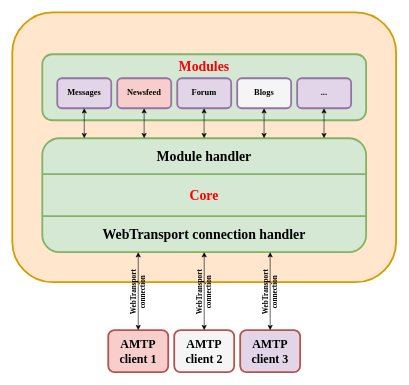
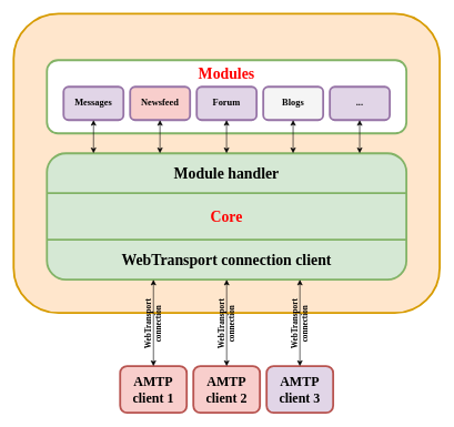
  <mxCell id="0" />
  <mxCell id="1" parent="0" />
  <mxCell id="2" value="" style="rounded=1;whiteSpace=wrap;html=1;fillColor=#ffe6cc;strokeColor=#d79b00;strokeWidth=3;perimeterSpacing=0;fontFamily=Ubuntu;fontSource=https%3A%2F%2Ffonts.googleapis.com%2Fcss%3Ffamily%3DUbuntu;" parent="1" vertex="1"><mxGeometry width="640" height="450" as="geometry" x="20" y="20" /></mxCell>
  <mxCell id="3" value="&lt;font color=&quot;#ff0000&quot; size=&quot;1&quot;&gt;&lt;b style=&quot;font-size: 23px;&quot;&gt;Core&lt;/b&gt;&lt;/font&gt;" style="rounded=1;whiteSpace=wrap;html=1;fillColor=#d5e8d4;strokeColor=#82b366;strokeWidth=3;fontFamily=Ubuntu;fontSource=https%3A%2F%2Ffonts.googleapis.com%2Fcss%3Ffamily%3DUbuntu;" parent="1" vertex="1"><mxGeometry x="70" y="230" width="540" height="190" as="geometry" /></mxCell>
  <mxCell id="4" value="" style="endArrow=classic;startArrow=classic;html=1;rounded=0;exitX=0.5;exitY=0;exitDx=0;exitDy=0;fontFamily=Ubuntu;fontSource=https%3A%2F%2Ffonts.googleapis.com%2Fcss%3Ffamily%3DUbuntu;horizontal=1;" parent="1" source="24" edge="1"><mxGeometry width="50" height="50" relative="1" as="geometry"><mxPoint x="559.66" y="230" as="sourcePoint" /><mxPoint x="559.66" y="130" as="targetPoint" /></mxGeometry></mxCell>
  <mxCell id="5" value="Module handler" style="rounded=1;whiteSpace=wrap;html=1;fontSize=23;fontStyle=1;fillColor=none;strokeColor=none;strokeWidth=3;fontFamily=Ubuntu;fontSource=https%3A%2F%2Ffonts.googleapis.com%2Fcss%3Ffamily%3DUbuntu;" parent="1" vertex="1"><mxGeometry x="70" y="230" width="540" height="60" as="geometry" /></mxCell>
- <mxCell id="6" value="WebTransport connection handler" style="rounded=1;whiteSpace=wrap;html=1;fontSize=23;fontStyle=1;fillColor=none;strokeColor=none;strokeWidth=3;fontFamily=Ubuntu;fontSource=https%3A%2F%2Ffonts.googleapis.com%2Fcss%3Ffamily%3DUbuntu;" parent="1" vertex="1"><mxGeometry x="70" y="360" width="540" height="60" as="geometry" /></mxCell>
+ <mxCell id="6" value="WebTransport connection client" style="rounded=1;whiteSpace=wrap;html=1;fontSize=23;fontStyle=1;fillColor=none;strokeColor=none;strokeWidth=3;fontFamily=Ubuntu;fontSource=https%3A%2F%2Ffonts.googleapis.com%2Fcss%3Ffamily%3DUbuntu;" parent="1" vertex="1"><mxGeometry x="70" y="360" width="540" height="60" as="geometry" /></mxCell>
  <mxCell id="7" value="" style="endArrow=none;html=1;rounded=0;exitX=0;exitY=0;exitDx=0;exitDy=0;strokeColor=#82B366;strokeWidth=3;entryX=1;entryY=0;entryDx=0;entryDy=0;fontFamily=Ubuntu;fontSource=https%3A%2F%2Ffonts.googleapis.com%2Fcss%3Ffamily%3DUbuntu;" parent="1" source="6" target="6" edge="1"><mxGeometry width="50" height="50" relative="1" as="geometry"><mxPoint x="326" y="420" as="sourcePoint" /><mxPoint x="746" y="400" as="targetPoint" /></mxGeometry></mxCell>
  <mxCell id="8" value="" style="endArrow=none;html=1;rounded=0;strokeColor=#82B366;strokeWidth=3;exitX=0;exitY=1;exitDx=0;exitDy=0;entryX=1;entryY=1;entryDx=0;entryDy=0;fontFamily=Ubuntu;fontSource=https%3A%2F%2Ffonts.googleapis.com%2Fcss%3Ffamily%3DUbuntu;" parent="1" source="5" target="5" edge="1"><mxGeometry width="50" height="50" relative="1" as="geometry"><mxPoint x="326" y="420" as="sourcePoint" /><mxPoint x="726" y="450" as="targetPoint" /></mxGeometry></mxCell>
- <mxCell id="9" value="&lt;div style=&quot;font-size: 20px;&quot;&gt;AMTP&lt;/div&gt;&lt;div style=&quot;font-size: 20px;&quot;&gt;client 2&lt;/div&gt;" style="rounded=1;whiteSpace=wrap;html=1;fontStyle=1;fontSize=20;fillColor=#f5f5f5;strokeColor=#b85450;strokeWidth=3;fontFamily=Ubuntu;fontSource=https%3A%2F%2Ffonts.googleapis.com%2Fcss%3Ffamily%3DUbuntu;" parent="1" vertex="1"><mxGeometry x="290" y="550" width="100" height="70" as="geometry" /></mxCell>
+ <mxCell id="9" value="&lt;div style=&quot;font-size: 20px;&quot;&gt;AMTP&lt;/div&gt;&lt;div style=&quot;font-size: 20px;&quot;&gt;client 2&lt;/div&gt;" style="rounded=1;whiteSpace=wrap;html=1;fontStyle=1;fontSize=20;fillColor=#f8cecc;strokeColor=#b85450;strokeWidth=3;fontFamily=Ubuntu;fontSource=https%3A%2F%2Ffonts.googleapis.com%2Fcss%3Ffamily%3DUbuntu;" parent="1" vertex="1"><mxGeometry x="290" y="550" width="100" height="70" as="geometry" /></mxCell>
  <mxCell id="10" value="&lt;div style=&quot;font-size: 20px;&quot;&gt;AMTP&lt;/div&gt;client 3" style="rounded=1;whiteSpace=wrap;html=1;fontStyle=1;fontSize=20;fillColor=#e1d5e7;strokeColor=#b85450;strokeWidth=3;fontFamily=Ubuntu;fontSource=https%3A%2F%2Ffonts.googleapis.com%2Fcss%3Ffamily%3DUbuntu;" parent="1" vertex="1"><mxGeometry x="400" y="550" width="100" height="70" as="geometry" /></mxCell>
  <mxCell id="11" value="&lt;div style=&quot;font-size: 20px;&quot;&gt;&lt;font style=&quot;font-size: 20px;&quot;&gt;AMTP&lt;br style=&quot;font-size: 20px;&quot;&gt;&lt;/font&gt;&lt;/div&gt;&lt;div style=&quot;font-size: 20px;&quot;&gt;&lt;font style=&quot;font-size: 20px;&quot;&gt;client 1&lt;br style=&quot;font-size: 20px;&quot;&gt;&lt;/font&gt;&lt;/div&gt;" style="rounded=1;whiteSpace=wrap;html=1;fontStyle=1;fontSize=20;fillColor=#f8cecc;strokeColor=#b85450;strokeWidth=3;fontFamily=Ubuntu;fontSource=https%3A%2F%2Ffonts.googleapis.com%2Fcss%3Ffamily%3DUbuntu;" parent="1" vertex="1"><mxGeometry x="180" y="550" width="100" height="70" as="geometry" /></mxCell>
  <mxCell id="12" value="" style="endArrow=classic;startArrow=classic;html=1;rounded=0;exitX=0.5;exitY=0;exitDx=0;exitDy=0;fontFamily=Ubuntu;fontSource=https%3A%2F%2Ffonts.googleapis.com%2Fcss%3Ffamily%3DUbuntu;horizontal=1;" parent="1" source="21" edge="1"><mxGeometry width="50" height="50" relative="1" as="geometry"><mxPoint x="229.66" y="230" as="sourcePoint" /><mxPoint x="229.66" y="130" as="targetPoint" /></mxGeometry></mxCell>
  <mxCell id="13" value="" style="endArrow=classic;startArrow=classic;html=1;rounded=0;exitX=0.5;exitY=0;exitDx=0;exitDy=0;fontFamily=Ubuntu;fontSource=https%3A%2F%2Ffonts.googleapis.com%2Fcss%3Ffamily%3DUbuntu;horizontal=1;" parent="1" edge="1"><mxGeometry width="50" height="50" relative="1" as="geometry"><mxPoint x="340" y="550" as="sourcePoint" /><mxPoint x="340" y="420" as="targetPoint" /></mxGeometry></mxCell>
  <mxCell id="14" value="&lt;div style=&quot;font-size: 12px;&quot;&gt;WebTransport&lt;/div&gt;&lt;div style=&quot;font-size: 12px;&quot;&gt;connection&lt;br style=&quot;font-size: 12px;&quot;&gt;&lt;/div&gt;" style="edgeLabel;html=1;align=center;verticalAlign=middle;resizable=0;points=[];labelBackgroundColor=none;fontStyle=1;horizontal=0;fontFamily=Ubuntu;fontSource=https%3A%2F%2Ffonts.googleapis.com%2Fcss%3Ffamily%3DUbuntu;fontSize=12;" parent="13" vertex="1" connectable="0"><mxGeometry x="-0.195" y="-2" relative="1" as="geometry"><mxPoint x="-3" y="-10" as="offset" /></mxGeometry></mxCell>
  <mxCell id="15" value="" style="endArrow=classic;startArrow=classic;html=1;rounded=0;exitX=0.5;exitY=0;exitDx=0;exitDy=0;fontFamily=Ubuntu;fontSource=https%3A%2F%2Ffonts.googleapis.com%2Fcss%3Ffamily%3DUbuntu;horizontal=1;" parent="1" edge="1"><mxGeometry width="50" height="50" relative="1" as="geometry"><mxPoint x="450" y="550" as="sourcePoint" /><mxPoint x="450" y="420" as="targetPoint" /></mxGeometry></mxCell>
  <mxCell id="16" value="&lt;div style=&quot;font-size: 12px;&quot;&gt;WebTransport&lt;/div&gt;&lt;div style=&quot;font-size: 12px;&quot;&gt;connection&lt;br style=&quot;font-size: 12px;&quot;&gt;&lt;/div&gt;" style="edgeLabel;html=1;align=center;verticalAlign=middle;resizable=0;points=[];labelBackgroundColor=none;fontStyle=1;horizontal=0;fontFamily=Ubuntu;fontSource=https%3A%2F%2Ffonts.googleapis.com%2Fcss%3Ffamily%3DUbuntu;fontSize=12;" parent="15" vertex="1" connectable="0"><mxGeometry x="-0.195" y="-2" relative="1" as="geometry"><mxPoint x="-3" y="-10" as="offset" /></mxGeometry></mxCell>
  <mxCell id="17" value="" style="endArrow=classic;startArrow=classic;html=1;rounded=0;exitX=0.5;exitY=0;exitDx=0;exitDy=0;fontFamily=Ubuntu;fontSource=https%3A%2F%2Ffonts.googleapis.com%2Fcss%3Ffamily%3DUbuntu;horizontal=1;" parent="1" edge="1"><mxGeometry width="50" height="50" relative="1" as="geometry"><mxPoint x="230" y="550" as="sourcePoint" /><mxPoint x="230" y="420" as="targetPoint" /></mxGeometry></mxCell>
  <mxCell id="18" value="&lt;div style=&quot;font-size: 12px;&quot;&gt;WebTransport&lt;/div&gt;&lt;div style=&quot;font-size: 12px;&quot;&gt;connection&lt;br style=&quot;font-size: 12px;&quot;&gt;&lt;/div&gt;" style="edgeLabel;html=1;align=center;verticalAlign=middle;resizable=0;points=[];labelBackgroundColor=none;fontStyle=1;horizontal=0;fontFamily=Ubuntu;fontSource=https%3A%2F%2Ffonts.googleapis.com%2Fcss%3Ffamily%3DUbuntu;fontSize=12;" parent="17" vertex="1" connectable="0"><mxGeometry x="-0.195" y="-2" relative="1" as="geometry"><mxPoint x="-3" y="-10" as="offset" /></mxGeometry></mxCell>
- <mxCell id="19" value="&lt;font size=&quot;1&quot; color=&quot;#ff0000&quot;&gt;&lt;b style=&quot;font-size: 23px;&quot;&gt;Modules&lt;/b&gt;&lt;/font&gt;" style="rounded=1;whiteSpace=wrap;html=1;fillColor=#d5e8d4;strokeColor=#82b366;strokeWidth=3;fontFamily=Ubuntu;fontSource=https%3A%2F%2Ffonts.googleapis.com%2Fcss%3Ffamily%3DUbuntu;verticalAlign=top;fontSize=20;" parent="1" vertex="1"><mxGeometry x="70" y="90" width="540" height="110" as="geometry" /></mxCell>
+ <mxCell id="19" value="&lt;font size=&quot;1&quot; color=&quot;#ff0000&quot;&gt;&lt;b style=&quot;font-size: 23px;&quot;&gt;Modules&lt;/b&gt;&lt;/font&gt;" style="rounded=1;whiteSpace=wrap;html=1;fillColor=#ffffff;strokeColor=#82b366;strokeWidth=3;fontFamily=Ubuntu;fontSource=https%3A%2F%2Ffonts.googleapis.com%2Fcss%3Ffamily%3DUbuntu;verticalAlign=top;fontSize=20;" parent="1" vertex="1"><mxGeometry x="70" y="90" width="540" height="110" as="geometry" /></mxCell>
  <mxCell id="20" value="Messages" style="rounded=1;whiteSpace=wrap;html=1;fontStyle=1;fontSize=14;fillColor=#e1d5e7;strokeColor=#9673a6;strokeWidth=3;fontFamily=Ubuntu;fontSource=https%3A%2F%2Ffonts.googleapis.com%2Fcss%3Ffamily%3DUbuntu;" parent="1" vertex="1"><mxGeometry x="95" y="130" width="90" height="50" as="geometry" /></mxCell>
  <mxCell id="21" value="Newsfeed" style="rounded=1;whiteSpace=wrap;html=1;fontStyle=1;fontSize=14;fillColor=#f8cecc;strokeColor=#9673a6;strokeWidth=3;fontFamily=Ubuntu;fontSource=https%3A%2F%2Ffonts.googleapis.com%2Fcss%3Ffamily%3DUbuntu;" parent="1" vertex="1"><mxGeometry x="195" y="130" width="90" height="50" as="geometry" /></mxCell>
  <mxCell id="22" value="Forum" style="rounded=1;whiteSpace=wrap;html=1;fontStyle=1;fontSize=14;fillColor=#e1d5e7;strokeColor=#9673a6;strokeWidth=3;fontFamily=Ubuntu;fontSource=https%3A%2F%2Ffonts.googleapis.com%2Fcss%3Ffamily%3DUbuntu;" parent="1" vertex="1"><mxGeometry x="295" y="130" width="90" height="50" as="geometry" /></mxCell>
  <mxCell id="23" value="&lt;div&gt;Blogs&lt;/div&gt;" style="rounded=1;whiteSpace=wrap;html=1;fontStyle=1;fontSize=14;fillColor=#f5f5f5;strokeColor=#9673a6;strokeWidth=3;fontFamily=Ubuntu;fontSource=https%3A%2F%2Ffonts.googleapis.com%2Fcss%3Ffamily%3DUbuntu;" parent="1" vertex="1"><mxGeometry x="395" y="130" width="90" height="50" as="geometry" /></mxCell>
  <mxCell id="24" value="..." style="rounded=1;whiteSpace=wrap;html=1;fontStyle=1;fontSize=14;fillColor=#e1d5e7;strokeColor=#9673a6;strokeWidth=3;fontFamily=Ubuntu;fontSource=https%3A%2F%2Ffonts.googleapis.com%2Fcss%3Ffamily%3DUbuntu;" parent="1" vertex="1"><mxGeometry x="495" y="130" width="90" height="50" as="geometry" /></mxCell>
  <mxCell id="25" value="" style="endArrow=classic;startArrow=classic;html=1;rounded=0;fontFamily=Ubuntu;fontSource=https%3A%2F%2Ffonts.googleapis.com%2Fcss%3Ffamily%3DUbuntu;horizontal=1;entryX=0.5;entryY=1;entryDx=0;entryDy=0;" parent="1" edge="1"><mxGeometry width="50" height="50" relative="1" as="geometry"><mxPoint x="140" y="230" as="sourcePoint" /><mxPoint x="140" y="180" as="targetPoint" /></mxGeometry></mxCell>
  <mxCell id="26" value="" style="endArrow=classic;startArrow=classic;html=1;rounded=0;fontFamily=Ubuntu;fontSource=https%3A%2F%2Ffonts.googleapis.com%2Fcss%3Ffamily%3DUbuntu;horizontal=1;entryX=0.5;entryY=1;entryDx=0;entryDy=0;" parent="1" edge="1"><mxGeometry width="50" height="50" relative="1" as="geometry"><mxPoint x="239.83" y="230" as="sourcePoint" /><mxPoint x="239.83" y="180" as="targetPoint" /></mxGeometry></mxCell>
  <mxCell id="27" value="" style="endArrow=classic;startArrow=classic;html=1;rounded=0;fontFamily=Ubuntu;fontSource=https%3A%2F%2Ffonts.googleapis.com%2Fcss%3Ffamily%3DUbuntu;horizontal=1;entryX=0.5;entryY=1;entryDx=0;entryDy=0;" parent="1" edge="1"><mxGeometry width="50" height="50" relative="1" as="geometry"><mxPoint x="339.83" y="230" as="sourcePoint" /><mxPoint x="339.83" y="180" as="targetPoint" /></mxGeometry></mxCell>
  <mxCell id="28" value="" style="endArrow=classic;startArrow=classic;html=1;rounded=0;fontFamily=Ubuntu;fontSource=https%3A%2F%2Ffonts.googleapis.com%2Fcss%3Ffamily%3DUbuntu;horizontal=1;entryX=0.5;entryY=1;entryDx=0;entryDy=0;" parent="1" edge="1"><mxGeometry width="50" height="50" relative="1" as="geometry"><mxPoint x="439.83" y="230" as="sourcePoint" /><mxPoint x="439.83" y="180" as="targetPoint" /></mxGeometry></mxCell>
  <mxCell id="29" value="" style="endArrow=classic;startArrow=classic;html=1;rounded=0;fontFamily=Ubuntu;fontSource=https%3A%2F%2Ffonts.googleapis.com%2Fcss%3Ffamily%3DUbuntu;horizontal=1;entryX=0.5;entryY=1;entryDx=0;entryDy=0;" parent="1" edge="1"><mxGeometry width="50" height="50" relative="1" as="geometry"><mxPoint x="539.83" y="230" as="sourcePoint" /><mxPoint x="539.83" y="180" as="targetPoint" /></mxGeometry></mxCell>
